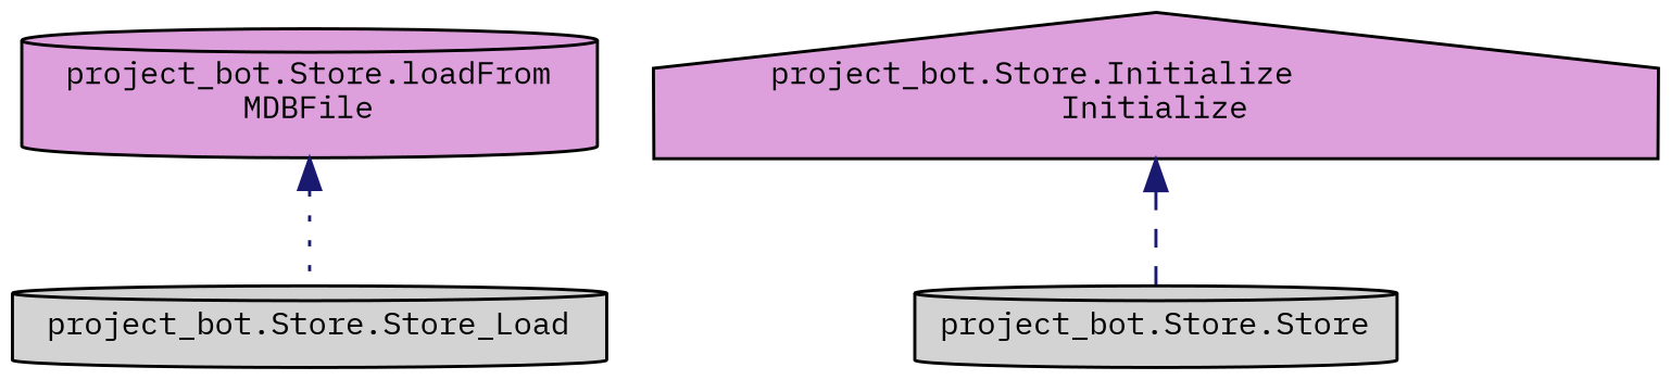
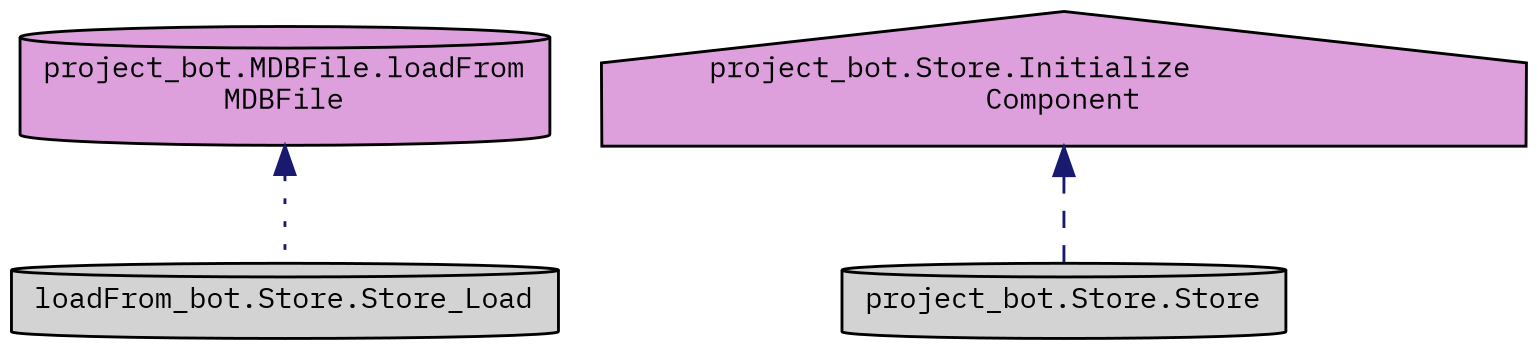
  digraph {
    fontname="IBM Plex Mono"
    rankdir=TB
    node [color=black fillcolor=plum fontname="IBM Plex Mono" fontsize=10 shape=cylinder style=filled]
    edge [color=midnightblue dir=back fontname="IBM Plex Mono" fontsize=10 labelfontname=Helvetica labelfontsize=10]
-   n1 [fontcolor=black height=0.2 label="project_bot.Store.loadFrom\lMDBFile" width=0.4]
-   n2 [fillcolor=lightgrey height=0.2 label="project_bot.Store.Store_Load" width=0.4]
-   n3 [height=0.2 label="project_bot.Store.Initialize\lInitialize" shape=house width=0.4]
+   n1 [fontcolor=black height=0.2 label="project_bot.MDBFile.loadFrom\lMDBFile" width=0.4]
+   n2 [fillcolor=lightgrey height=0.2 label="loadFrom_bot.Store.Store_Load" width=0.4]
+   n3 [height=0.2 label="project_bot.Store.Initialize\lComponent" shape=house width=0.4]
    n4 [fillcolor=lightgrey height=0.2 label="project_bot.Store.Store" width=0.4]
    n1 -> n2 [style=dotted]
    n3 -> n4 [style=dashed]
  }
